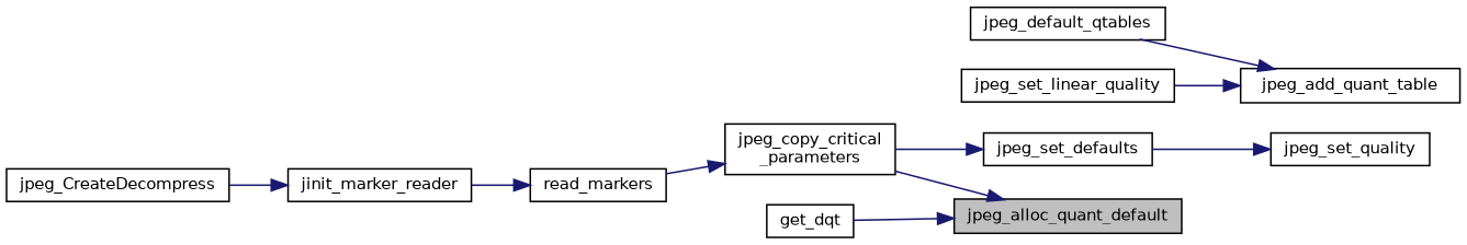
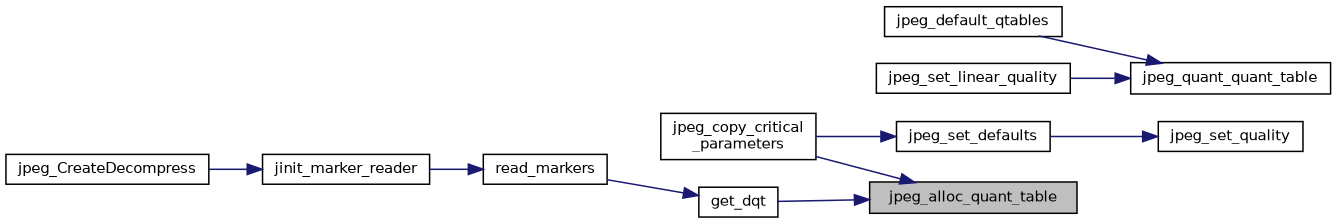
  digraph {
    rankdir=RL
    node [color=black fontname=Helvetica fontsize=10 shape=record]
    edge [color=midnightblue dir=back fontname=Helvetica fontsize=10 labelfontname=Helvetica labelfontsize=10 style=solid]
-   n1 [fillcolor=grey75 fontcolor=black height=0.2 label=jpeg_alloc_quant_default style=filled width=0.4]
+   n1 [fillcolor=grey75 fontcolor=black height=0.2 label=jpeg_alloc_quant_table style=filled width=0.4]
    n2 [height=0.2 label="jpeg_copy_critical\l_parameters" width=0.4]
    n3 [height=0.2 label=get_dqt width=0.4]
-   n4 [height=0.2 label=jpeg_add_quant_table width=0.4]
+   n4 [height=0.2 label=jpeg_quant_quant_table width=0.4]
    n5 [height=0.2 label=jpeg_default_qtables width=0.4]
    n6 [height=0.2 label=jpeg_set_linear_quality width=0.4]
    n7 [height=0.2 label=read_markers width=0.4]
    n8 [height=0.2 label=jpeg_set_quality width=0.4]
    n9 [height=0.2 label=jpeg_set_defaults width=0.4]
    n10 [height=0.2 label=jinit_marker_reader width=0.4]
    n11 [height=0.2 label=jpeg_CreateDecompress width=0.4]
    n1 -> n2
    n1 -> n3
-   n2 -> n7
+   n3 -> n7
    n4 -> n5
    n4 -> n6
    n7 -> n10
    n8 -> n9
    n9 -> n2
    n10 -> n11
  }
